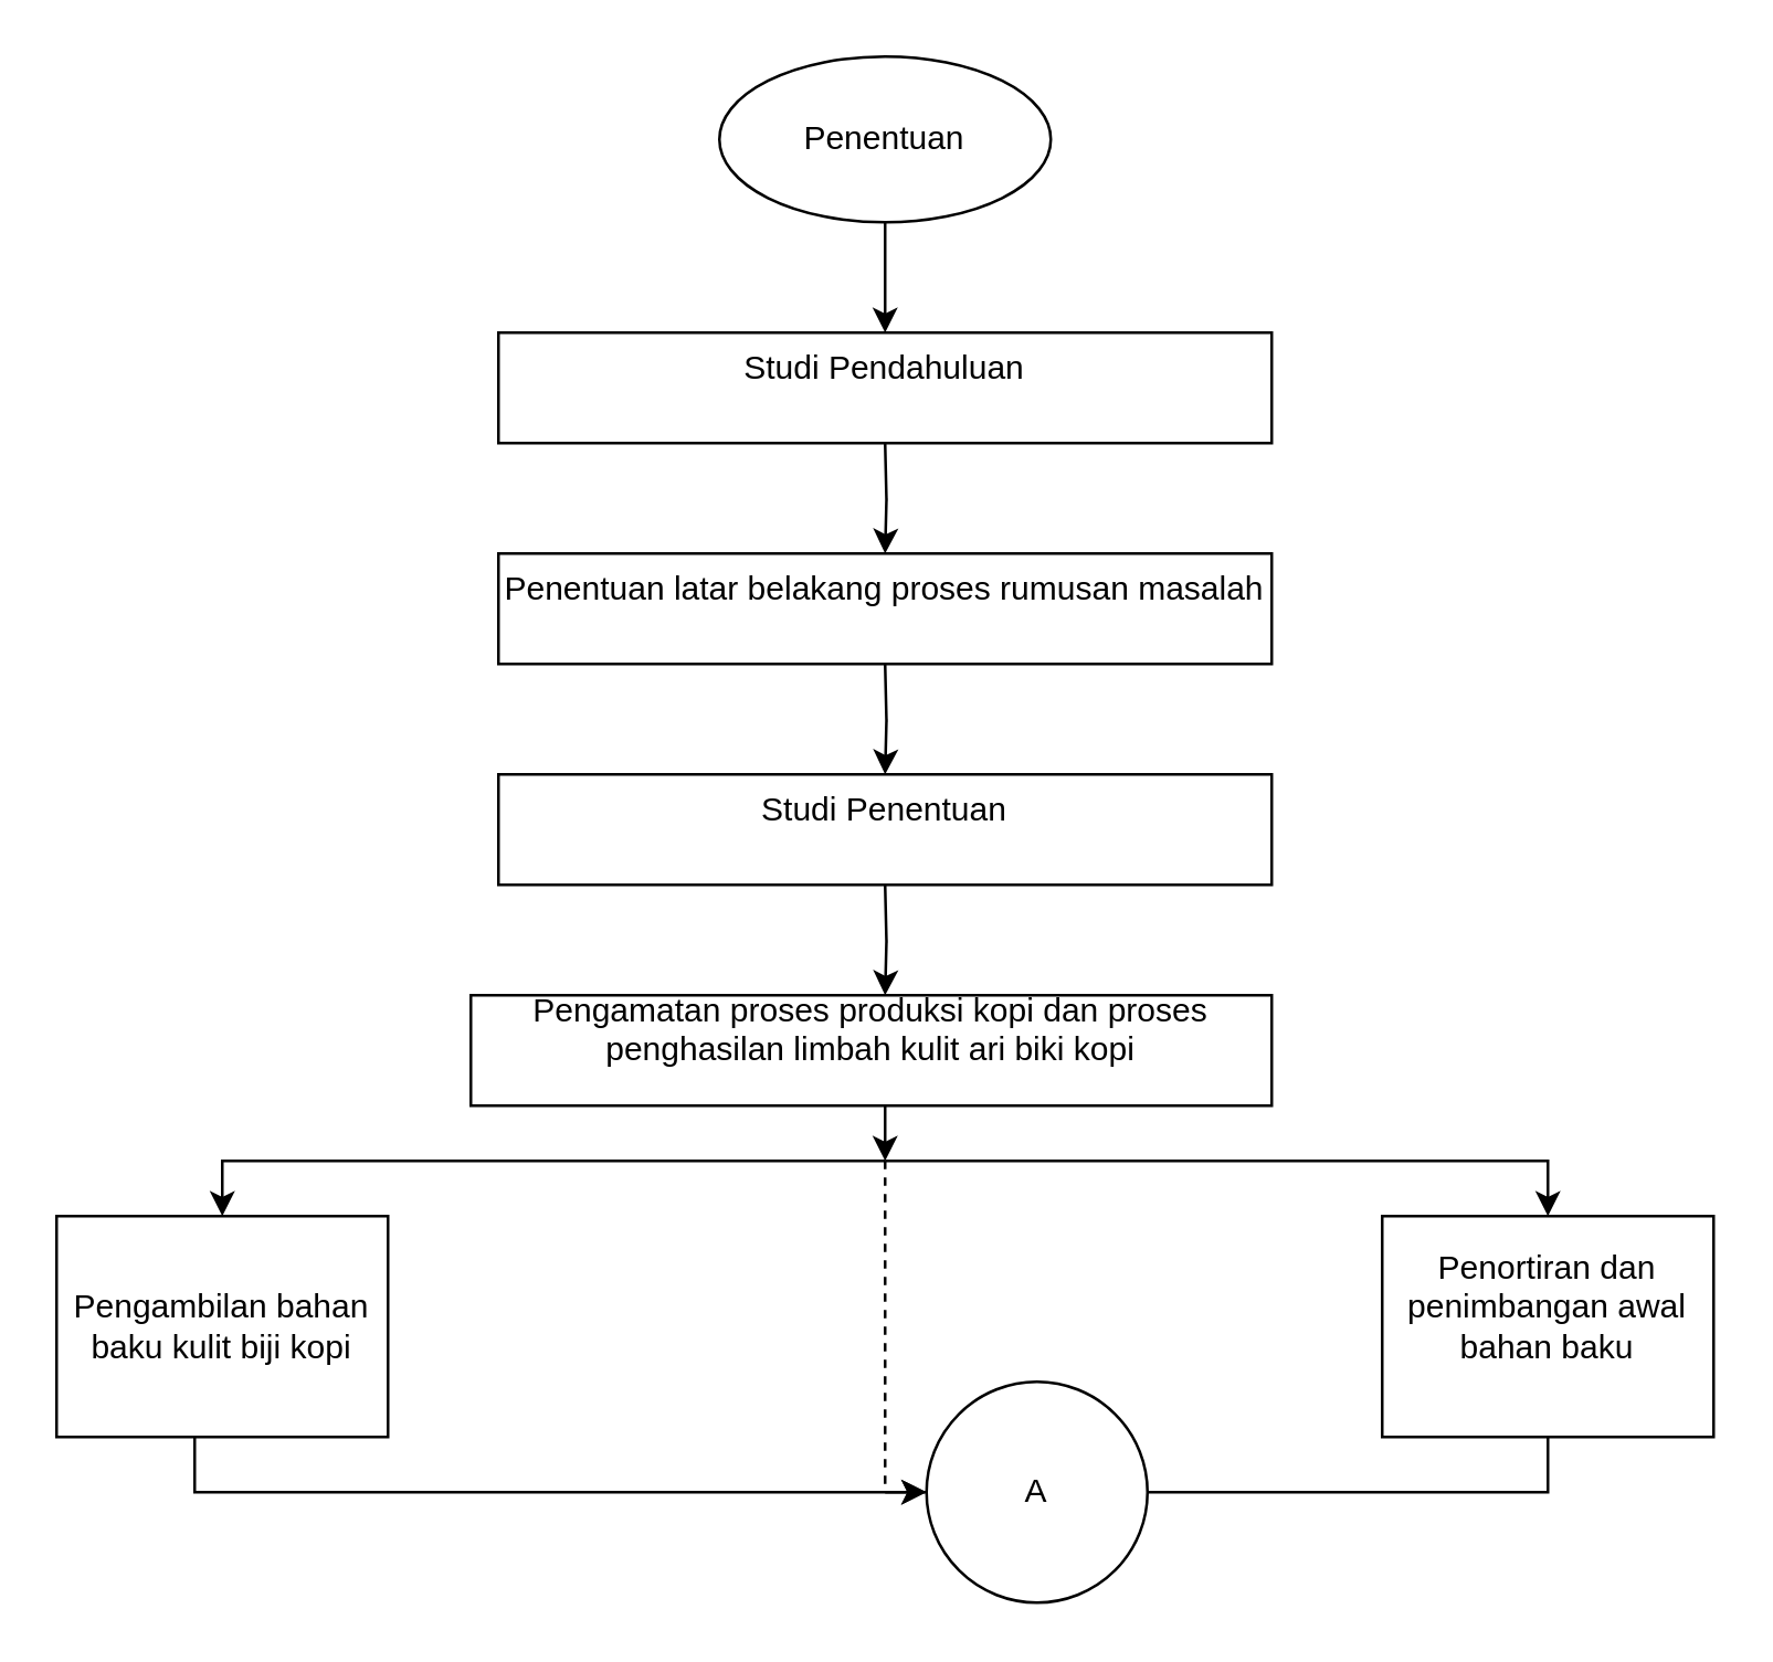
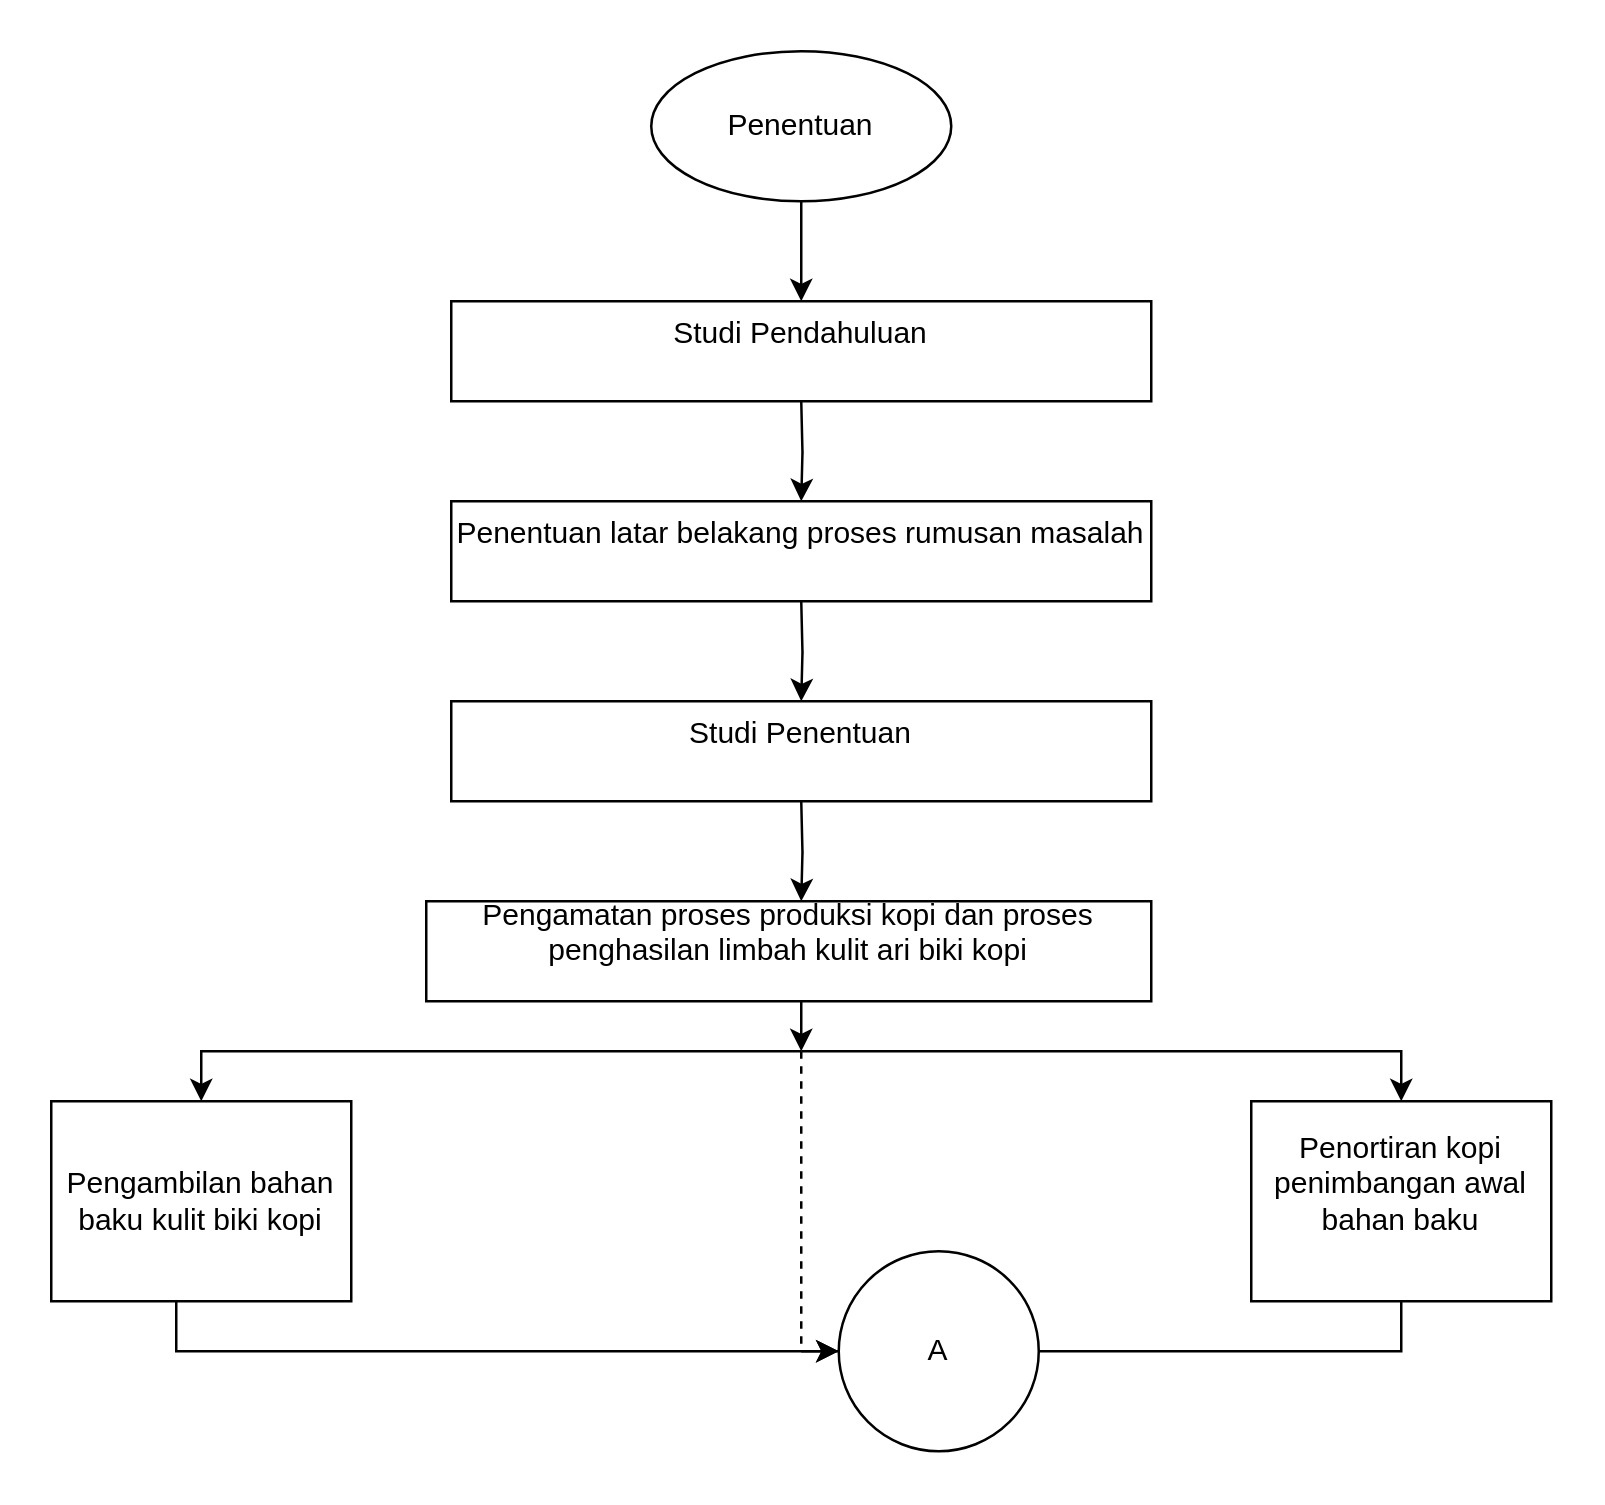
  <mxCell id="0" />
  <mxCell id="1" parent="0" />
  <mxCell id="2" value="" style="edgeStyle=orthogonalEdgeStyle;rounded=0;orthogonalLoop=1;jettySize=auto;html=1;" edge="1" parent="1" source="3"><mxGeometry relative="1" as="geometry"><mxPoint x="320" y="120" as="targetPoint" /></mxGeometry></mxCell>
  <mxCell id="3" value="Penentuan" style="ellipse;whiteSpace=wrap;html=1;" vertex="1" parent="1"><mxGeometry x="260" y="20" width="120" height="60" as="geometry" /></mxCell>
  <mxCell id="4" value="" style="edgeStyle=orthogonalEdgeStyle;rounded=0;orthogonalLoop=1;jettySize=auto;html=1;" edge="1" parent="1"><mxGeometry relative="1" as="geometry"><mxPoint x="320" y="160" as="sourcePoint" /><mxPoint x="320" y="200" as="targetPoint" /></mxGeometry></mxCell>
  <mxCell id="5" value="" style="edgeStyle=orthogonalEdgeStyle;rounded=0;orthogonalLoop=1;jettySize=auto;html=1;" edge="1" parent="1"><mxGeometry relative="1" as="geometry"><mxPoint x="320" y="240" as="sourcePoint" /><mxPoint x="320" y="280" as="targetPoint" /></mxGeometry></mxCell>
  <mxCell id="6" value="" style="edgeStyle=orthogonalEdgeStyle;rounded=0;orthogonalLoop=1;jettySize=auto;html=1;" edge="1" parent="1"><mxGeometry relative="1" as="geometry"><mxPoint x="320" y="320" as="sourcePoint" /><mxPoint x="320" y="360" as="targetPoint" /></mxGeometry></mxCell>
  <mxCell id="7" style="edgeStyle=orthogonalEdgeStyle;rounded=0;orthogonalLoop=1;jettySize=auto;html=1;" edge="1" parent="1" target="9"><mxGeometry relative="1" as="geometry"><mxPoint x="70" y="520" as="sourcePoint" /><Array as="points"><mxPoint x="70" y="540" /><mxPoint x="320" y="540" /></Array></mxGeometry></mxCell>
  <mxCell id="8" style="edgeStyle=orthogonalEdgeStyle;rounded=0;orthogonalLoop=1;jettySize=auto;html=1;" edge="1" parent="1" target="9"><mxGeometry relative="1" as="geometry"><mxPoint x="560" y="520" as="sourcePoint" /><Array as="points"><mxPoint x="560" y="540" /><mxPoint x="320" y="540" /></Array></mxGeometry></mxCell>
  <mxCell id="9" value="A" style="ellipse;whiteSpace=wrap;html=1;aspect=fixed;" vertex="1" parent="1"><mxGeometry x="335" y="500" width="80" height="80" as="geometry" /></mxCell>
  <mxCell id="10" value="" style="endArrow=classic;html=1;rounded=0;exitX=0.5;exitY=1;exitDx=0;exitDy=0;" edge="1" parent="1"><mxGeometry width="50" height="50" relative="1" as="geometry"><mxPoint x="320" y="400" as="sourcePoint" /><mxPoint x="320" y="420" as="targetPoint" /></mxGeometry></mxCell>
  <mxCell id="11" value="" style="endArrow=classic;html=1;rounded=0;entryX=0.5;entryY=0;entryDx=0;entryDy=0;" edge="1" parent="1"><mxGeometry width="50" height="50" relative="1" as="geometry"><mxPoint x="320" y="420" as="sourcePoint" /><mxPoint x="80" y="440" as="targetPoint" /><Array as="points"><mxPoint x="80" y="420" /></Array></mxGeometry></mxCell>
  <mxCell id="12" value="" style="endArrow=classic;html=1;rounded=0;entryX=0.5;entryY=0;entryDx=0;entryDy=0;" edge="1" parent="1"><mxGeometry width="50" height="50" relative="1" as="geometry"><mxPoint x="320" y="420" as="sourcePoint" /><mxPoint x="560" y="440" as="targetPoint" /><Array as="points"><mxPoint x="560" y="420" /></Array></mxGeometry></mxCell>
  <mxCell id="13" value="" style="endArrow=none;dashed=1;html=1;rounded=0;" edge="1" parent="1"><mxGeometry width="50" height="50" relative="1" as="geometry"><mxPoint x="320" y="420" as="sourcePoint" /><mxPoint x="320" y="540" as="targetPoint" /></mxGeometry></mxCell>
  <mxCell id="14" value="&#10;Studi Pendahuluan&#10;&#10;" style="rounded=0;whiteSpace=wrap;html=1;" vertex="1" parent="1"><mxGeometry x="180" y="120" width="280" height="40" as="geometry" /></mxCell>
  <mxCell id="15" value="&#10;Penentuan latar belakang proses rumusan masalah&#10;&#10;" style="rounded=0;whiteSpace=wrap;html=1;" vertex="1" parent="1"><mxGeometry x="180" y="200" width="280" height="40" as="geometry" /></mxCell>
  <mxCell id="16" value="&#10;Studi Penentuan&#10;&#10;" style="rounded=0;whiteSpace=wrap;html=1;" vertex="1" parent="1"><mxGeometry x="180" y="280" width="280" height="40" as="geometry" /></mxCell>
  <mxCell id="17" value="&#10;Pengamatan proses produksi kopi dan proses penghasilan limbah kulit ari biki kopi&#10;&#10;" style="rounded=0;whiteSpace=wrap;html=1;verticalAlign=middle;" vertex="1" parent="1"><mxGeometry x="170" y="360" width="290" height="40" as="geometry" /></mxCell>
- <mxCell id="18" value="Pengambilan bahan baku kulit biji kopi" style="rounded=0;whiteSpace=wrap;html=1;" vertex="1" parent="1"><mxGeometry x="20" y="440" width="120" height="80" as="geometry" /></mxCell>
- <mxCell id="19" value="&#10;Penortiran dan penimbangan awal bahan baku&#10;&#10;" style="rounded=0;whiteSpace=wrap;html=1;" vertex="1" parent="1"><mxGeometry x="500" y="440" width="120" height="80" as="geometry" /></mxCell>
+ <mxCell id="18" value="Pengambilan bahan baku kulit biki kopi" style="rounded=0;whiteSpace=wrap;html=1;" vertex="1" parent="1"><mxGeometry x="20" y="440" width="120" height="80" as="geometry" /></mxCell>
+ <mxCell id="19" value="&#10;Penortiran kopi penimbangan awal bahan baku&#10;&#10;" style="rounded=0;whiteSpace=wrap;html=1;" vertex="1" parent="1"><mxGeometry x="500" y="440" width="120" height="80" as="geometry" /></mxCell>
